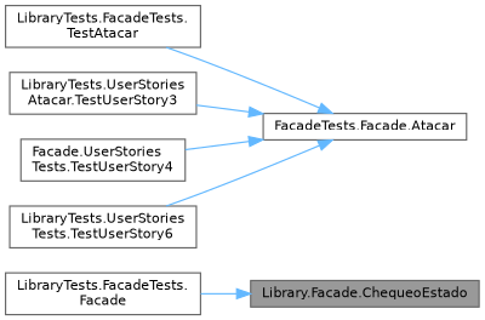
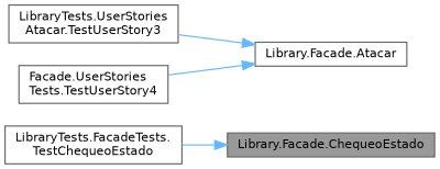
  digraph {
    rankdir=RL
    node [color=grey40 fillcolor=white fontname=Helvetica fontsize=10 shape=box style=filled]
    edge [color=steelblue1 dir=back fontname=Helvetica fontsize=10 labelfontname=Helvetica labelfontsize=10 style=solid]
    n1 [color=gray40 fillcolor=grey60 fontcolor=black height=0.2 label="Library.Facade.ChequeoEstado" width=0.4]
-   n2 [height=0.2 label="LibraryTests.FacadeTests.\lFacade" width=0.4]
-   n3 [height=0.2 label="FacadeTests.Facade.Atacar" width=0.4]
-   n4 [height=0.2 label="LibraryTests.FacadeTests.\lTestAtacar" width=0.4]
+   n2 [height=0.2 label="LibraryTests.FacadeTests.\lTestChequeoEstado" width=0.4]
+   n3 [height=0.2 label="Library.Facade.Atacar" width=0.4]
    n5 [height=0.2 label="LibraryTests.UserStories\lAtacar.TestUserStory3" width=0.4]
    n6 [height=0.2 label="Facade.UserStories\lTests.TestUserStory4" width=0.4]
-   n7 [height=0.2 label="LibraryTests.UserStories\lTests.TestUserStory6" width=0.4]
    n1 -> n2
-   n3 -> n4
    n3 -> n5
    n3 -> n6
-   n3 -> n7
  }
